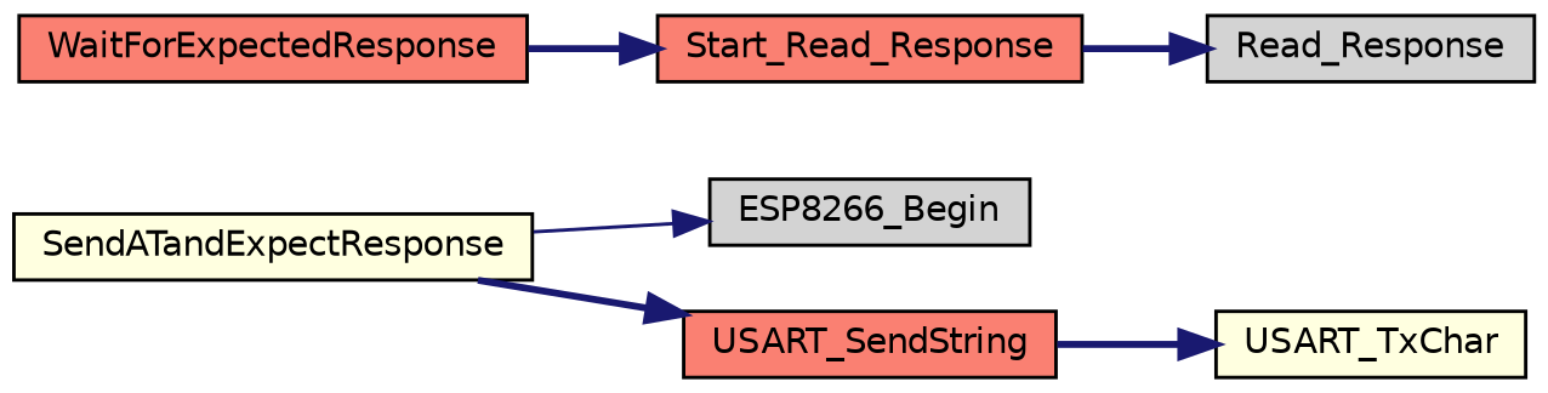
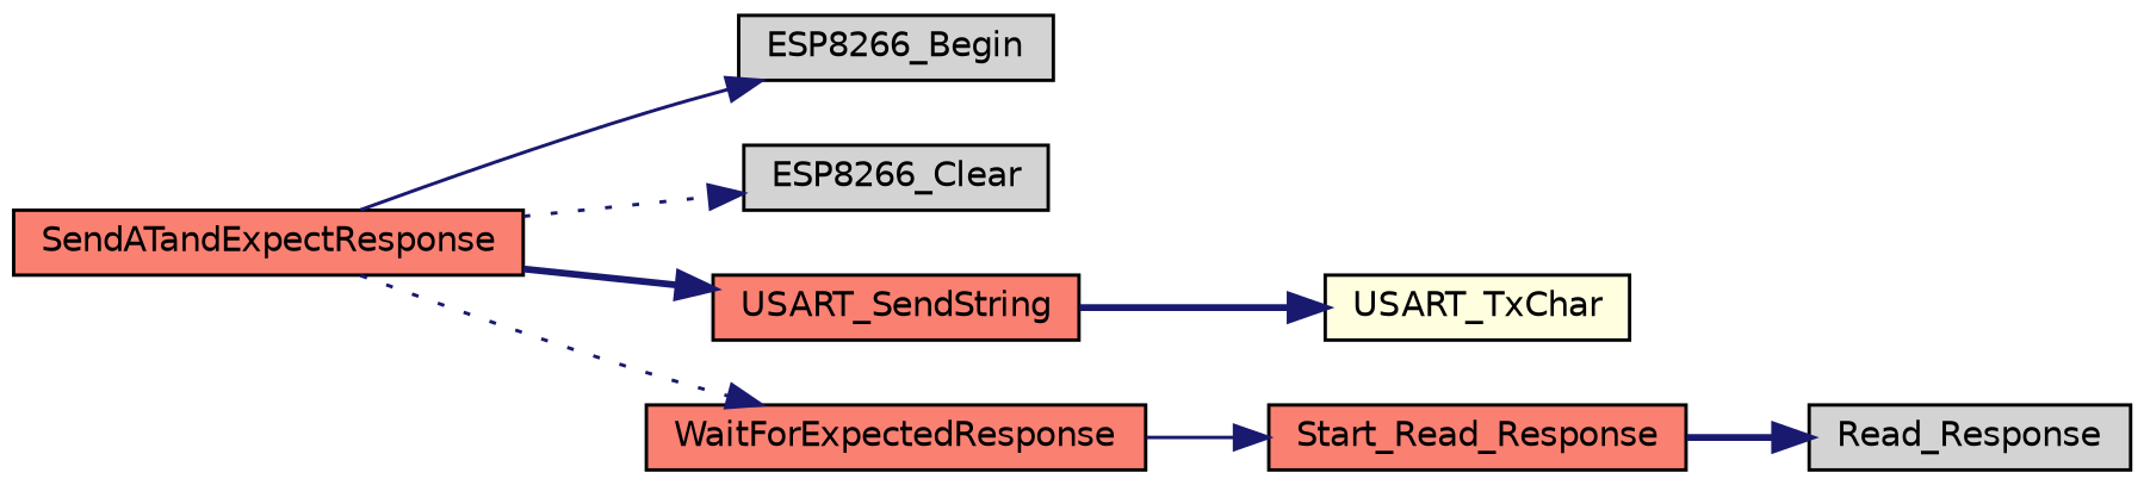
  digraph {
    rankdir=LR
    node [color=black fillcolor=lightgrey fontname=Helvetica fontsize=10 shape=record style=filled]
    edge [color=midnightblue fontname=Helvetica fontsize=10 labelfontname=Helvetica labelfontsize=10 style=bold]
    n1 [fontcolor=black height=0.2 label=ESP8266_Begin width=0.4]
-   n2 [fillcolor=lightyellow height=0.2 label=SendATandExpectResponse width=0.4]
+   n2 [fillcolor=salmon height=0.2 label=SendATandExpectResponse width=0.4]
+   n3 [height=0.2 label=ESP8266_Clear width=0.4]
    n4 [fillcolor=salmon height=0.2 label=USART_SendString width=0.4]
    n5 [fillcolor=salmon height=0.2 label=WaitForExpectedResponse width=0.4]
    n6 [fillcolor=lightyellow height=0.2 label=USART_TxChar width=0.4]
    n7 [fillcolor=salmon height=0.2 label=Start_Read_Response width=0.4]
    n8 [height=0.2 label=Read_Response width=0.4]
    n2 -> n1 [style=solid]
+   n2 -> n3 [style=dotted]
    n2 -> n4
+   n2 -> n5 [style=dotted]
    n4 -> n6
-   n5 -> n7
+   n5 -> n7 [style=solid]
    n7 -> n8
  }
